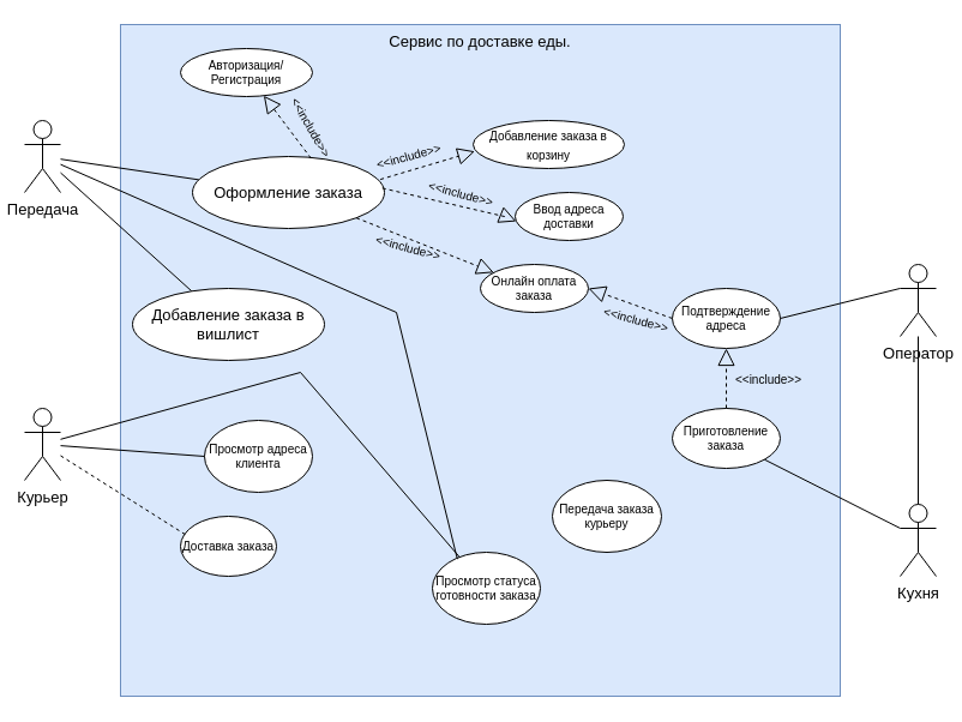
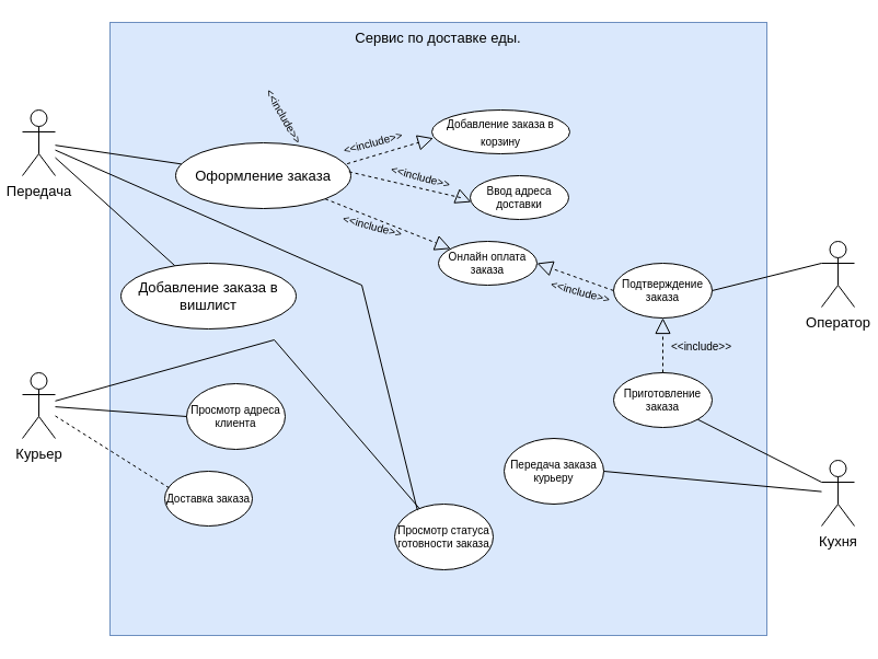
  <mxCell id="0" />
  <mxCell id="1" parent="0" />
  <mxCell id="2" value="Сервис по доставке еды." style="rounded=0;whiteSpace=wrap;html=1;fillColor=#dae8fc;strokeColor=#6c8ebf;fontFamily=Helvetica;textDirection=ltr;horizontal=1;fontSize=13;verticalAlign=top;" parent="1" vertex="1"><mxGeometry x="100" y="20" width="600" height="560" as="geometry" /></mxCell>
  <mxCell id="3" value="Передача" style="shape=umlActor;verticalLabelPosition=bottom;verticalAlign=top;html=1;outlineConnect=0;fontFamily=Helvetica;fontSize=13;" parent="1" vertex="1"><mxGeometry x="20" y="100" width="30" height="60" as="geometry" /></mxCell>
  <mxCell id="4" value="Оператор" style="shape=umlActor;verticalLabelPosition=bottom;verticalAlign=top;html=1;outlineConnect=0;fontFamily=Helvetica;fontSize=13;" parent="1" vertex="1"><mxGeometry x="750" y="220" width="30" height="60" as="geometry" /></mxCell>
  <mxCell id="5" value="Курьер" style="shape=umlActor;verticalLabelPosition=bottom;verticalAlign=top;html=1;outlineConnect=0;fontFamily=Helvetica;fontSize=13;" parent="1" vertex="1"><mxGeometry x="20" y="340" width="30" height="60" as="geometry" /></mxCell>
  <mxCell id="6" value="&lt;font style=&quot;font-size: 10px;&quot;&gt;Добавление заказа в корзину&lt;/font&gt;" style="ellipse;whiteSpace=wrap;html=1;fontFamily=Helvetica;fontSize=13;" parent="1" vertex="1"><mxGeometry x="394" y="100" width="126" height="40" as="geometry" /></mxCell>
  <mxCell id="7" value="Оформление заказа" style="ellipse;whiteSpace=wrap;html=1;fontFamily=Helvetica;fontSize=13;" parent="1" vertex="1"><mxGeometry x="160" y="130" width="160" height="60" as="geometry" /></mxCell>
  <mxCell id="8" value="" style="endArrow=none;html=1;rounded=0;fontFamily=Helvetica;fontSize=13;" parent="1" source="7" target="3" edge="1"><mxGeometry width="50" height="50" relative="1" as="geometry"><mxPoint x="380" y="330" as="sourcePoint" /><mxPoint x="430" y="280" as="targetPoint" /></mxGeometry></mxCell>
  <mxCell id="9" value="Кухня" style="shape=umlActor;verticalLabelPosition=bottom;verticalAlign=top;html=1;outlineConnect=0;fontFamily=Helvetica;fontSize=13;" parent="1" vertex="1"><mxGeometry x="750" y="420" width="30" height="60" as="geometry" /></mxCell>
  <mxCell id="10" value="" style="endArrow=none;html=1;rounded=0;fontFamily=Helvetica;fontSize=13;" parent="1" source="3" target="11" edge="1"><mxGeometry width="50" height="50" relative="1" as="geometry"><mxPoint x="380" y="330" as="sourcePoint" /><mxPoint x="70" y="240" as="targetPoint" /></mxGeometry></mxCell>
  <mxCell id="11" value="Добавление заказа в вишлист" style="ellipse;whiteSpace=wrap;html=1;fontFamily=Helvetica;fontSize=13;" parent="1" vertex="1"><mxGeometry x="110" y="240" width="160" height="60" as="geometry" /></mxCell>
  <mxCell id="12" value="&lt;font style=&quot;font-size: 10px;&quot;&gt;&amp;lt;&amp;lt;include&amp;gt;&amp;gt;&lt;/font&gt;" style="text;html=1;align=center;verticalAlign=middle;resizable=0;points=[];autosize=1;strokeColor=none;fillColor=none;fontSize=13;fontFamily=Helvetica;rotation=15;" parent="1" vertex="1"><mxGeometry x="344" y="145" width="80" height="30" as="geometry" /></mxCell>
  <mxCell id="13" value="" style="endArrow=block;dashed=1;endFill=0;endSize=12;html=1;rounded=0;fontFamily=Helvetica;fontSize=10;exitX=-0.017;exitY=1.042;exitDx=0;exitDy=0;exitPerimeter=0;entryX=0.011;entryY=0.602;entryDx=0;entryDy=0;entryPerimeter=0;" parent="1" target="14" edge="1"><mxGeometry width="160" relative="1" as="geometry"><mxPoint x="318.258" y="156.411" as="sourcePoint" /><mxPoint x="480" y="290" as="targetPoint" /><Array as="points"><mxPoint x="420" y="180" /></Array></mxGeometry></mxCell>
  <mxCell id="14" value="Ввод адреса доставки" style="ellipse;whiteSpace=wrap;html=1;fontFamily=Helvetica;fontSize=10;" parent="1" vertex="1"><mxGeometry x="429" y="160" width="90" height="40" as="geometry" /></mxCell>
- <mxCell id="15" value="" style="endArrow=block;dashed=1;endFill=0;endSize=12;html=1;rounded=0;fontFamily=Helvetica;fontSize=10;exitX=0.617;exitY=0.023;exitDx=0;exitDy=0;exitPerimeter=0;" parent="1" source="7" target="16" edge="1"><mxGeometry width="160" relative="1" as="geometry"><mxPoint x="320" y="280" as="sourcePoint" /><mxPoint x="480" y="280" as="targetPoint" /></mxGeometry></mxCell>
- <mxCell id="16" value="Авторизация/Регистрация" style="ellipse;whiteSpace=wrap;html=1;fontFamily=Helvetica;fontSize=10;" parent="1" vertex="1"><mxGeometry x="150" y="40" width="110" height="40" as="geometry" /></mxCell>
  <mxCell id="17" value="&lt;font style=&quot;font-size: 10px;&quot;&gt;&amp;lt;&amp;lt;include&amp;gt;&amp;gt;&lt;/font&gt;" style="text;html=1;align=center;verticalAlign=middle;resizable=0;points=[];autosize=1;strokeColor=none;fillColor=none;fontSize=13;fontFamily=Helvetica;rotation=60;" parent="1" vertex="1"><mxGeometry x="220" y="90" width="80" height="30" as="geometry" /></mxCell>
  <mxCell id="18" value="" style="endArrow=block;dashed=1;endFill=0;endSize=12;html=1;rounded=0;fontFamily=Helvetica;fontSize=10;exitX=1;exitY=1;exitDx=0;exitDy=0;" parent="1" source="7" target="19" edge="1"><mxGeometry width="160" relative="1" as="geometry"><mxPoint x="280" y="320" as="sourcePoint" /><mxPoint x="440" y="320" as="targetPoint" /></mxGeometry></mxCell>
  <mxCell id="19" value="Онлайн оплата заказа" style="ellipse;whiteSpace=wrap;html=1;fontFamily=Helvetica;fontSize=10;" parent="1" vertex="1"><mxGeometry x="400" y="220" width="90" height="40" as="geometry" /></mxCell>
  <mxCell id="20" value="&lt;font style=&quot;font-size: 10px;&quot;&gt;&amp;lt;&amp;lt;include&amp;gt;&amp;gt;&lt;/font&gt;" style="text;html=1;align=center;verticalAlign=middle;resizable=0;points=[];autosize=1;strokeColor=none;fillColor=none;fontSize=13;fontFamily=Helvetica;rotation=15;" parent="1" vertex="1"><mxGeometry x="300" y="190" width="80" height="30" as="geometry" /></mxCell>
- <mxCell id="21" value="Подтверждение адреса" style="ellipse;whiteSpace=wrap;html=1;fontFamily=Helvetica;fontSize=10;" parent="1" vertex="1"><mxGeometry x="560" y="240" width="90" height="50" as="geometry" /></mxCell>
+ <mxCell id="21" value="Подтверждение заказа" style="ellipse;whiteSpace=wrap;html=1;fontFamily=Helvetica;fontSize=10;" parent="1" vertex="1"><mxGeometry x="560" y="240" width="90" height="50" as="geometry" /></mxCell>
  <mxCell id="22" value="Приготовление заказа" style="ellipse;whiteSpace=wrap;html=1;fontFamily=Helvetica;fontSize=10;" parent="1" vertex="1"><mxGeometry x="560" y="340" width="90" height="50" as="geometry" /></mxCell>
  <mxCell id="23" value="Просмотр адреса клиента" style="ellipse;whiteSpace=wrap;html=1;fontFamily=Helvetica;fontSize=10;" parent="1" vertex="1"><mxGeometry x="170" y="350" width="90" height="60" as="geometry" /></mxCell>
  <mxCell id="24" value="Просмотр статуса готовности заказа" style="ellipse;whiteSpace=wrap;html=1;fontFamily=Helvetica;fontSize=10;" parent="1" vertex="1"><mxGeometry x="360" y="460" width="90" height="60" as="geometry" /></mxCell>
  <mxCell id="25" value="" style="endArrow=none;html=1;rounded=0;fontFamily=Helvetica;fontSize=10;entryX=0;entryY=0.5;entryDx=0;entryDy=0;" parent="1" source="5" target="23" edge="1"><mxGeometry width="50" height="50" relative="1" as="geometry"><mxPoint x="340" y="340" as="sourcePoint" /><mxPoint x="390" y="290" as="targetPoint" /></mxGeometry></mxCell>
  <mxCell id="26" value="" style="endArrow=none;html=1;rounded=0;fontFamily=Helvetica;fontSize=10;entryX=0.231;entryY=0.095;entryDx=0;entryDy=0;entryPerimeter=0;" parent="1" source="3" target="24" edge="1"><mxGeometry width="50" height="50" relative="1" as="geometry"><mxPoint x="340" y="340" as="sourcePoint" /><mxPoint x="390" y="290" as="targetPoint" /><Array as="points"><mxPoint x="330" y="260" /></Array></mxGeometry></mxCell>
  <mxCell id="27" value="" style="endArrow=none;html=1;rounded=0;fontFamily=Helvetica;fontSize=10;" parent="1" source="5" target="24" edge="1"><mxGeometry width="50" height="50" relative="1" as="geometry"><mxPoint x="340" y="340" as="sourcePoint" /><mxPoint x="390" y="290" as="targetPoint" /><Array as="points"><mxPoint x="250" y="310" /></Array></mxGeometry></mxCell>
  <mxCell id="28" value="" style="endArrow=none;html=1;rounded=0;fontFamily=Helvetica;fontSize=10;exitX=0;exitY=0.333;exitDx=0;exitDy=0;exitPerimeter=0;entryX=1;entryY=0.5;entryDx=0;entryDy=0;" parent="1" source="4" target="21" edge="1"><mxGeometry width="50" height="50" relative="1" as="geometry"><mxPoint x="340" y="340" as="sourcePoint" /><mxPoint x="390" y="290" as="targetPoint" /></mxGeometry></mxCell>
  <mxCell id="29" value="" style="endArrow=none;html=1;rounded=0;fontFamily=Helvetica;fontSize=10;exitX=0;exitY=0.333;exitDx=0;exitDy=0;exitPerimeter=0;entryX=1;entryY=1;entryDx=0;entryDy=0;" parent="1" source="9" target="22" edge="1"><mxGeometry width="50" height="50" relative="1" as="geometry"><mxPoint x="340" y="340" as="sourcePoint" /><mxPoint x="390" y="290" as="targetPoint" /></mxGeometry></mxCell>
  <mxCell id="30" value="" style="endArrow=block;dashed=1;endFill=0;endSize=12;html=1;rounded=0;fontFamily=Helvetica;fontSize=10;exitX=0;exitY=0.5;exitDx=0;exitDy=0;entryX=1;entryY=0.5;entryDx=0;entryDy=0;" parent="1" source="21" target="19" edge="1"><mxGeometry width="160" relative="1" as="geometry"><mxPoint x="280" y="310" as="sourcePoint" /><mxPoint x="440" y="310" as="targetPoint" /></mxGeometry></mxCell>
  <mxCell id="31" value="&lt;font style=&quot;font-size: 10px;&quot;&gt;&amp;lt;&amp;lt;include&amp;gt;&amp;gt;&lt;/font&gt;" style="text;html=1;align=center;verticalAlign=middle;resizable=0;points=[];autosize=1;strokeColor=none;fillColor=none;fontSize=13;fontFamily=Helvetica;rotation=15;" parent="1" vertex="1"><mxGeometry x="490" y="250" width="80" height="30" as="geometry" /></mxCell>
  <mxCell id="32" value="" style="endArrow=block;dashed=1;endFill=0;endSize=12;html=1;rounded=0;fontFamily=Helvetica;fontSize=10;exitX=0.5;exitY=0;exitDx=0;exitDy=0;entryX=0.5;entryY=1;entryDx=0;entryDy=0;" parent="1" source="22" target="21" edge="1"><mxGeometry width="160" relative="1" as="geometry"><mxPoint x="280" y="300" as="sourcePoint" /><mxPoint x="440" y="300" as="targetPoint" /></mxGeometry></mxCell>
  <mxCell id="33" value="&lt;font style=&quot;font-size: 10px;&quot;&gt;&amp;lt;&amp;lt;include&amp;gt;&amp;gt;&lt;/font&gt;" style="text;html=1;align=center;verticalAlign=middle;resizable=0;points=[];autosize=1;strokeColor=none;fillColor=none;fontSize=13;fontFamily=Helvetica;rotation=0;" parent="1" vertex="1"><mxGeometry x="600" y="300" width="80" height="30" as="geometry" /></mxCell>
  <mxCell id="34" value="Передача заказа курьеру" style="ellipse;whiteSpace=wrap;html=1;fontFamily=Helvetica;fontSize=10;" parent="1" vertex="1"><mxGeometry x="460" y="400" width="91" height="60" as="geometry" /></mxCell>
- <mxCell id="35" value="" style="endArrow=none;html=1;rounded=0;fontFamily=Helvetica;fontSize=10;" parent="1" source="9" target="4" edge="1"><mxGeometry width="50" height="50" relative="1" as="geometry"><mxPoint x="340" y="380" as="sourcePoint" /><mxPoint x="390" y="330" as="targetPoint" /></mxGeometry></mxCell>
+ <mxCell id="35" value="" style="endArrow=none;html=1;rounded=0;fontFamily=Helvetica;fontSize=10;entryX=1;entryY=0.5;entryDx=0;entryDy=0;" parent="1" source="9" target="34" edge="1"><mxGeometry width="50" height="50" relative="1" as="geometry"><mxPoint x="340" y="380" as="sourcePoint" /><mxPoint x="390" y="330" as="targetPoint" /></mxGeometry></mxCell>
  <mxCell id="36" value="" style="endArrow=block;dashed=1;endFill=0;endSize=12;html=1;rounded=0;strokeColor=#000000;fontSize=10;exitX=0.979;exitY=0.318;exitDx=0;exitDy=0;exitPerimeter=0;entryX=0.011;entryY=0.643;entryDx=0;entryDy=0;entryPerimeter=0;" edge="1" parent="1" source="7" target="6"><mxGeometry width="160" relative="1" as="geometry"><mxPoint x="300" y="220" as="sourcePoint" /><mxPoint x="460" y="220" as="targetPoint" /></mxGeometry></mxCell>
  <mxCell id="37" value="&amp;lt;&amp;lt;include&amp;gt;&amp;gt;" style="text;html=1;align=center;verticalAlign=middle;resizable=0;points=[];autosize=1;strokeColor=none;fillColor=none;fontSize=10;rotation=-15;" vertex="1" parent="1"><mxGeometry x="300" y="115" width="80" height="30" as="geometry" /></mxCell>
  <mxCell id="38" value="Доставка заказа" style="ellipse;whiteSpace=wrap;html=1;strokeColor=#000000;fontSize=10;fillColor=#FFFFFF;" vertex="1" parent="1"><mxGeometry x="150" y="430" width="80" height="50" as="geometry" /></mxCell>
  <mxCell id="39" value="" style="endArrow=none;html=1;rounded=0;strokeColor=#000000;fontSize=10;entryX=0.06;entryY=0.314;entryDx=0;entryDy=0;entryPerimeter=0;dashed=1;" edge="1" parent="1" source="5" target="38"><mxGeometry width="50" height="50" relative="1" as="geometry"><mxPoint x="340" y="500" as="sourcePoint" /><mxPoint x="390" y="450" as="targetPoint" /></mxGeometry></mxCell>
